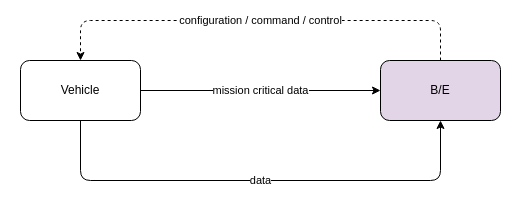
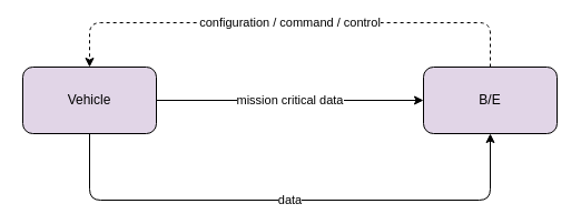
  <mxCell id="0" />
  <mxCell id="1" parent="0" />
- <mxCell id="2" value="Vehicle" style="rounded=1;whiteSpace=wrap;html=1;" vertex="1" parent="1"><mxGeometry x="20" y="60" width="120" height="60" as="geometry" /></mxCell>
+ <mxCell id="2" value="Vehicle" style="rounded=1;whiteSpace=wrap;html=1;fillColor=#e1d5e7;" vertex="1" parent="1"><mxGeometry x="20" y="60" width="120" height="60" as="geometry" /></mxCell>
  <mxCell id="3" value="B/E" style="rounded=1;whiteSpace=wrap;html=1;fillColor=#e1d5e7;" vertex="1" parent="1"><mxGeometry x="380" y="60" width="120" height="60" as="geometry" /></mxCell>
  <mxCell id="4" value="mission critical data" style="edgeStyle=elbowEdgeStyle;elbow=horizontal;endArrow=classic;html=1;exitX=1;exitY=0.5;exitDx=0;exitDy=0;entryX=0;entryY=0.5;entryDx=0;entryDy=0;" edge="1" parent="1" source="2" target="3"><mxGeometry width="50" height="50" relative="1" as="geometry"><mxPoint x="200" y="40" as="sourcePoint" /><mxPoint x="250" y="-10" as="targetPoint" /><Array as="points"><mxPoint x="260" y="100" /></Array></mxGeometry></mxCell>
  <mxCell id="5" value="data" style="edgeStyle=elbowEdgeStyle;elbow=horizontal;endArrow=classic;html=1;exitX=0.5;exitY=1;exitDx=0;exitDy=0;entryX=0.5;entryY=1;entryDx=0;entryDy=0;" edge="1" parent="1" source="2" target="3"><mxGeometry width="50" height="50" relative="1" as="geometry"><mxPoint x="190" y="100" as="sourcePoint" /><mxPoint x="350" y="60" as="targetPoint" /><Array as="points"><mxPoint x="260" y="180" /></Array></mxGeometry></mxCell>
  <mxCell id="6" value="configuration / command / control " style="edgeStyle=elbowEdgeStyle;elbow=horizontal;endArrow=classic;html=1;exitX=0.5;exitY=0;exitDx=0;exitDy=0;entryX=0.5;entryY=0;entryDx=0;entryDy=0;dashed=1;" edge="1" parent="1" source="3" target="2"><mxGeometry width="50" height="50" relative="1" as="geometry"><mxPoint x="430" y="20" as="sourcePoint" /><mxPoint x="70" y="20" as="targetPoint" /><Array as="points"><mxPoint x="350" y="20" /><mxPoint x="260" y="60" /></Array></mxGeometry></mxCell>
